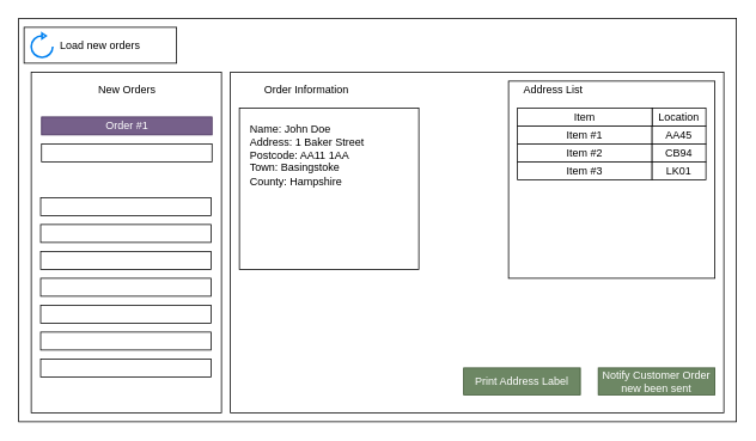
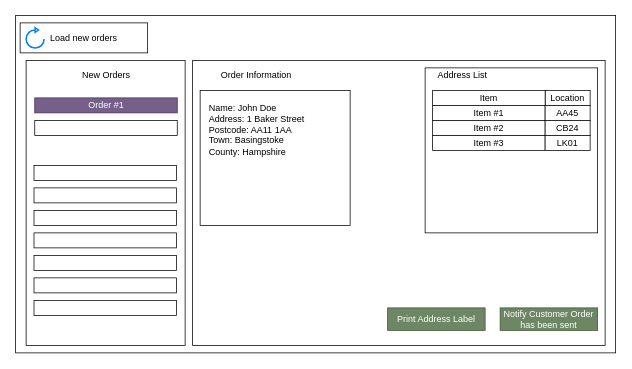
  <mxCell id="0" />
  <mxCell id="1" parent="0" />
  <mxCell id="2" value="" style="rounded=0;whiteSpace=wrap;html=1;" vertex="1" parent="1"><mxGeometry x="20" y="20" width="800" height="450" as="geometry" /></mxCell>
  <mxCell id="3" value="Load new orders" style="rounded=0;whiteSpace=wrap;html=1;" vertex="1" parent="1"><mxGeometry x="26" y="30" width="170" height="40" as="geometry" /></mxCell>
  <mxCell id="4" value="" style="html=1;verticalLabelPosition=bottom;align=center;labelBackgroundColor=#ffffff;verticalAlign=top;strokeWidth=2;strokeColor=#0080F0;shadow=0;dashed=0;shape=mxgraph.ios7.icons.reload;" vertex="1" parent="1"><mxGeometry x="34" y="36.5" width="24" height="27" as="geometry" /></mxCell>
  <mxCell id="5" value="" style="rounded=0;whiteSpace=wrap;html=1;" vertex="1" parent="1"><mxGeometry x="34" y="80" width="212" height="380" as="geometry" /></mxCell>
  <mxCell id="6" value="" style="rounded=0;whiteSpace=wrap;html=1;" vertex="1" parent="1"><mxGeometry x="256" y="80" width="550" height="380" as="geometry" /></mxCell>
  <mxCell id="7" value="Order #1" style="rounded=0;whiteSpace=wrap;html=1;fillColor=#76608a;strokeColor=#432D57;fontColor=#ffffff;" vertex="1" parent="1"><mxGeometry x="45.5" y="130" width="190" height="20" as="geometry" /></mxCell>
  <mxCell id="8" value="&lt;span style=&quot;color: rgb(255 , 255 , 255)&quot;&gt;Order #2&lt;/span&gt;" style="rounded=0;whiteSpace=wrap;html=1;" vertex="1" parent="1"><mxGeometry x="45.5" y="160" width="190" height="20" as="geometry" /></mxCell>
  <mxCell id="9" value="&lt;span style=&quot;color: rgb(255 , 255 , 255)&quot;&gt;Order #4&lt;/span&gt;" style="rounded=0;whiteSpace=wrap;html=1;" vertex="1" parent="1"><mxGeometry x="44.5" y="220" width="190" height="20" as="geometry" /></mxCell>
  <mxCell id="10" value="&lt;span style=&quot;color: rgb(255 , 255 , 255)&quot;&gt;Order #5&lt;/span&gt;" style="rounded=0;whiteSpace=wrap;html=1;" vertex="1" parent="1"><mxGeometry x="44.5" y="250" width="190" height="20" as="geometry" /></mxCell>
  <mxCell id="11" value="&lt;span style=&quot;color: rgb(255 , 255 , 255)&quot;&gt;Order #6&lt;/span&gt;" style="rounded=0;whiteSpace=wrap;html=1;" vertex="1" parent="1"><mxGeometry x="44.5" y="280" width="190" height="20" as="geometry" /></mxCell>
  <mxCell id="12" value="&lt;span style=&quot;color: rgb(255 , 255 , 255)&quot;&gt;Order #7&lt;/span&gt;" style="rounded=0;whiteSpace=wrap;html=1;" vertex="1" parent="1"><mxGeometry x="44.5" y="310" width="190" height="20" as="geometry" /></mxCell>
  <mxCell id="13" value="&lt;span style=&quot;color: rgb(255 , 255 , 255)&quot;&gt;Order #8&lt;/span&gt;" style="rounded=0;whiteSpace=wrap;html=1;" vertex="1" parent="1"><mxGeometry x="44.5" y="340" width="190" height="20" as="geometry" /></mxCell>
  <mxCell id="14" value="&lt;span style=&quot;color: rgb(255 , 255 , 255)&quot;&gt;Order #9&lt;/span&gt;" style="rounded=0;whiteSpace=wrap;html=1;" vertex="1" parent="1"><mxGeometry x="44.5" y="370" width="190" height="20" as="geometry" /></mxCell>
  <mxCell id="15" value="&lt;span style=&quot;color: rgb(255 , 255 , 255)&quot;&gt;Order #10&lt;/span&gt;" style="rounded=0;whiteSpace=wrap;html=1;" vertex="1" parent="1"><mxGeometry x="44.5" y="400" width="190" height="20" as="geometry" /></mxCell>
  <mxCell id="16" value="New Orders" style="text;html=1;strokeColor=none;fillColor=none;align=center;verticalAlign=middle;whiteSpace=wrap;rounded=0;" vertex="1" parent="1"><mxGeometry x="46" y="90" width="190" height="20" as="geometry" /></mxCell>
  <mxCell id="17" value="Order Information" style="text;html=1;strokeColor=none;fillColor=none;align=center;verticalAlign=middle;whiteSpace=wrap;rounded=0;" vertex="1" parent="1"><mxGeometry x="286" y="90" width="110" height="20" as="geometry" /></mxCell>
  <mxCell id="18" value="" style="rounded=0;whiteSpace=wrap;html=1;" vertex="1" parent="1"><mxGeometry x="566" y="90" width="230" height="220" as="geometry" /></mxCell>
  <mxCell id="19" value="Address List" style="text;html=1;strokeColor=none;fillColor=none;align=center;verticalAlign=middle;whiteSpace=wrap;rounded=0;" vertex="1" parent="1"><mxGeometry x="576" y="90" width="80" height="20" as="geometry" /></mxCell>
  <mxCell id="20" value="Location" style="rounded=0;whiteSpace=wrap;html=1;" vertex="1" parent="1"><mxGeometry x="726" y="120" width="60" height="20" as="geometry" /></mxCell>
  <mxCell id="21" value="Item" style="rounded=0;whiteSpace=wrap;html=1;" vertex="1" parent="1"><mxGeometry x="576" y="120" width="150" height="20" as="geometry" /></mxCell>
  <mxCell id="22" value="Item #1" style="rounded=0;whiteSpace=wrap;html=1;" vertex="1" parent="1"><mxGeometry x="576" y="140" width="150" height="20" as="geometry" /></mxCell>
  <mxCell id="23" value="Item #2" style="rounded=0;whiteSpace=wrap;html=1;" vertex="1" parent="1"><mxGeometry x="576" y="160" width="150" height="20" as="geometry" /></mxCell>
  <mxCell id="24" value="Item #3" style="rounded=0;whiteSpace=wrap;html=1;" vertex="1" parent="1"><mxGeometry x="576" y="180" width="150" height="20" as="geometry" /></mxCell>
  <mxCell id="25" value="AA45" style="rounded=0;whiteSpace=wrap;html=1;" vertex="1" parent="1"><mxGeometry x="726" y="140" width="60" height="20" as="geometry" /></mxCell>
- <mxCell id="26" value="CB94" style="rounded=0;whiteSpace=wrap;html=1;" vertex="1" parent="1"><mxGeometry x="726" y="160" width="60" height="20" as="geometry" /></mxCell>
+ <mxCell id="26" value="CB24" style="rounded=0;whiteSpace=wrap;html=1;" vertex="1" parent="1"><mxGeometry x="726" y="160" width="60" height="20" as="geometry" /></mxCell>
  <mxCell id="27" value="LK01" style="rounded=0;whiteSpace=wrap;html=1;" vertex="1" parent="1"><mxGeometry x="726" y="180" width="60" height="20" as="geometry" /></mxCell>
- <mxCell id="28" value="Notify Customer Order new been sent" style="rounded=0;whiteSpace=wrap;html=1;fillColor=#6d8764;strokeColor=#3A5431;fontColor=#ffffff;" vertex="1" parent="1"><mxGeometry x="666" y="410" width="130" height="30" as="geometry" /></mxCell>
+ <mxCell id="28" value="Notify Customer Order has been sent" style="rounded=0;whiteSpace=wrap;html=1;fillColor=#6d8764;strokeColor=#3A5431;fontColor=#ffffff;" vertex="1" parent="1"><mxGeometry x="666" y="410" width="130" height="30" as="geometry" /></mxCell>
  <mxCell id="29" value="Print Address Label" style="rounded=0;whiteSpace=wrap;html=1;fillColor=#6d8764;strokeColor=#3A5431;fontColor=#ffffff;" vertex="1" parent="1"><mxGeometry x="516" y="410" width="130" height="30" as="geometry" /></mxCell>
  <mxCell id="30" value="" style="rounded=0;whiteSpace=wrap;html=1;" vertex="1" parent="1"><mxGeometry x="266" y="120" width="200" height="180" as="geometry" /></mxCell>
  <mxCell id="31" value="Name: John Doe&lt;br&gt;Address: 1 Baker Street&lt;br&gt;Postcode: AA11 1AA&lt;br&gt;Town: Basingstoke&lt;br&gt;County: Hampshire&lt;br&gt;" style="text;html=1;strokeColor=none;fillColor=none;align=left;verticalAlign=top;whiteSpace=wrap;rounded=0;" vertex="1" parent="1"><mxGeometry x="276" y="130" width="170" height="160" as="geometry" /></mxCell>
